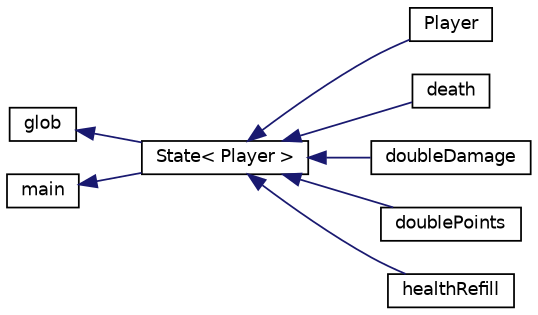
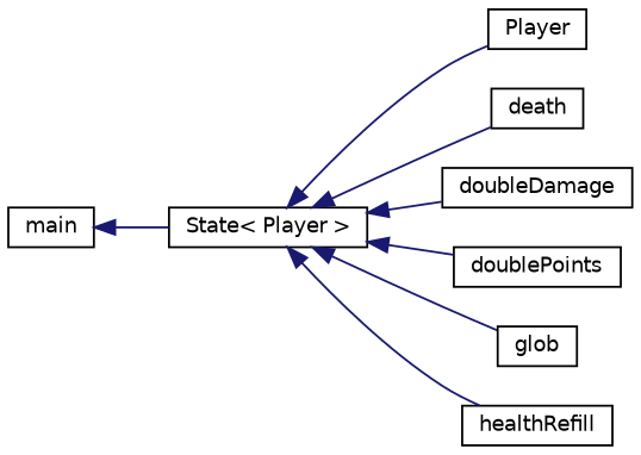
  digraph {
    rankdir=LR
    node [color=black fillcolor=white fontname=Helvetica fontsize=10 shape=record style=filled]
    edge [color=midnightblue dir=back fontname=Helvetica fontsize=10 labelfontname=Helvetica labelfontsize=10 style=solid]
    n1 [height=0.2 label="State\< Player \>" width=0.4]
    n2 [height=0.2 label=Player width=0.4]
    n3 [height=0.2 label=death width=0.4]
    n4 [height=0.2 label=doubleDamage width=0.4]
    n5 [height=0.2 label=doublePoints width=0.4]
    n6 [height=0.2 label=glob width=0.4]
    n7 [height=0.2 label=healthRefill width=0.4]
    n8 [height=0.2 label=main width=0.4]
    n1 -> n2
    n1 -> n3
    n1 -> n4
    n1 -> n5
-   n6 -> n1
+   n1 -> n6
    n1 -> n7
    n8 -> n1
  }
